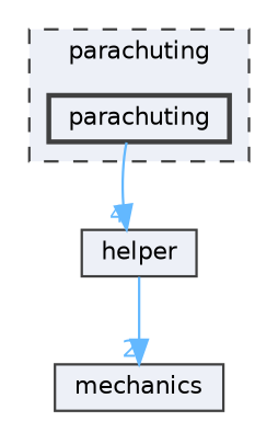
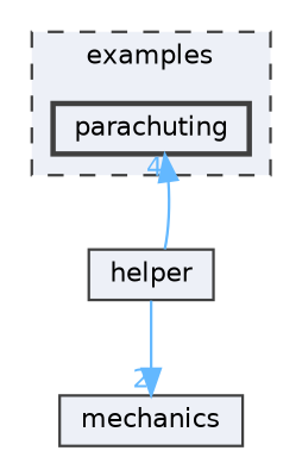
  digraph {
    compound=true
    node [color=grey25 fillcolor="#edf0f7" fontname=Helvetica fontsize=10 shape=box style=filled]
    edge [color=steelblue1 fontcolor=steelblue1 fontname=Helvetica fontsize=10 labeldistance=1.5 labelfontname=Helvetica labelfontsize=10]
    n1 [height=0.2 label=parachuting style="filled,bold" width=0.4]
    n2 [height=0.2 label=helper width=0.4]
    n3 [height=0.2 label=mechanics width=0.4]
    subgraph cluster_1 {
      bgcolor="#edf0f7"
      fontname=Helvetica
      fontsize=10
-     label=parachuting
+     label=examples
      pencolor=grey25
      style="filled,dashed"
      n1
    }
-   n1 -> n2 [headlabel=4]
+   n2 -> n1 [headlabel=4]
    n2 -> n3 [headlabel=2]
  }
